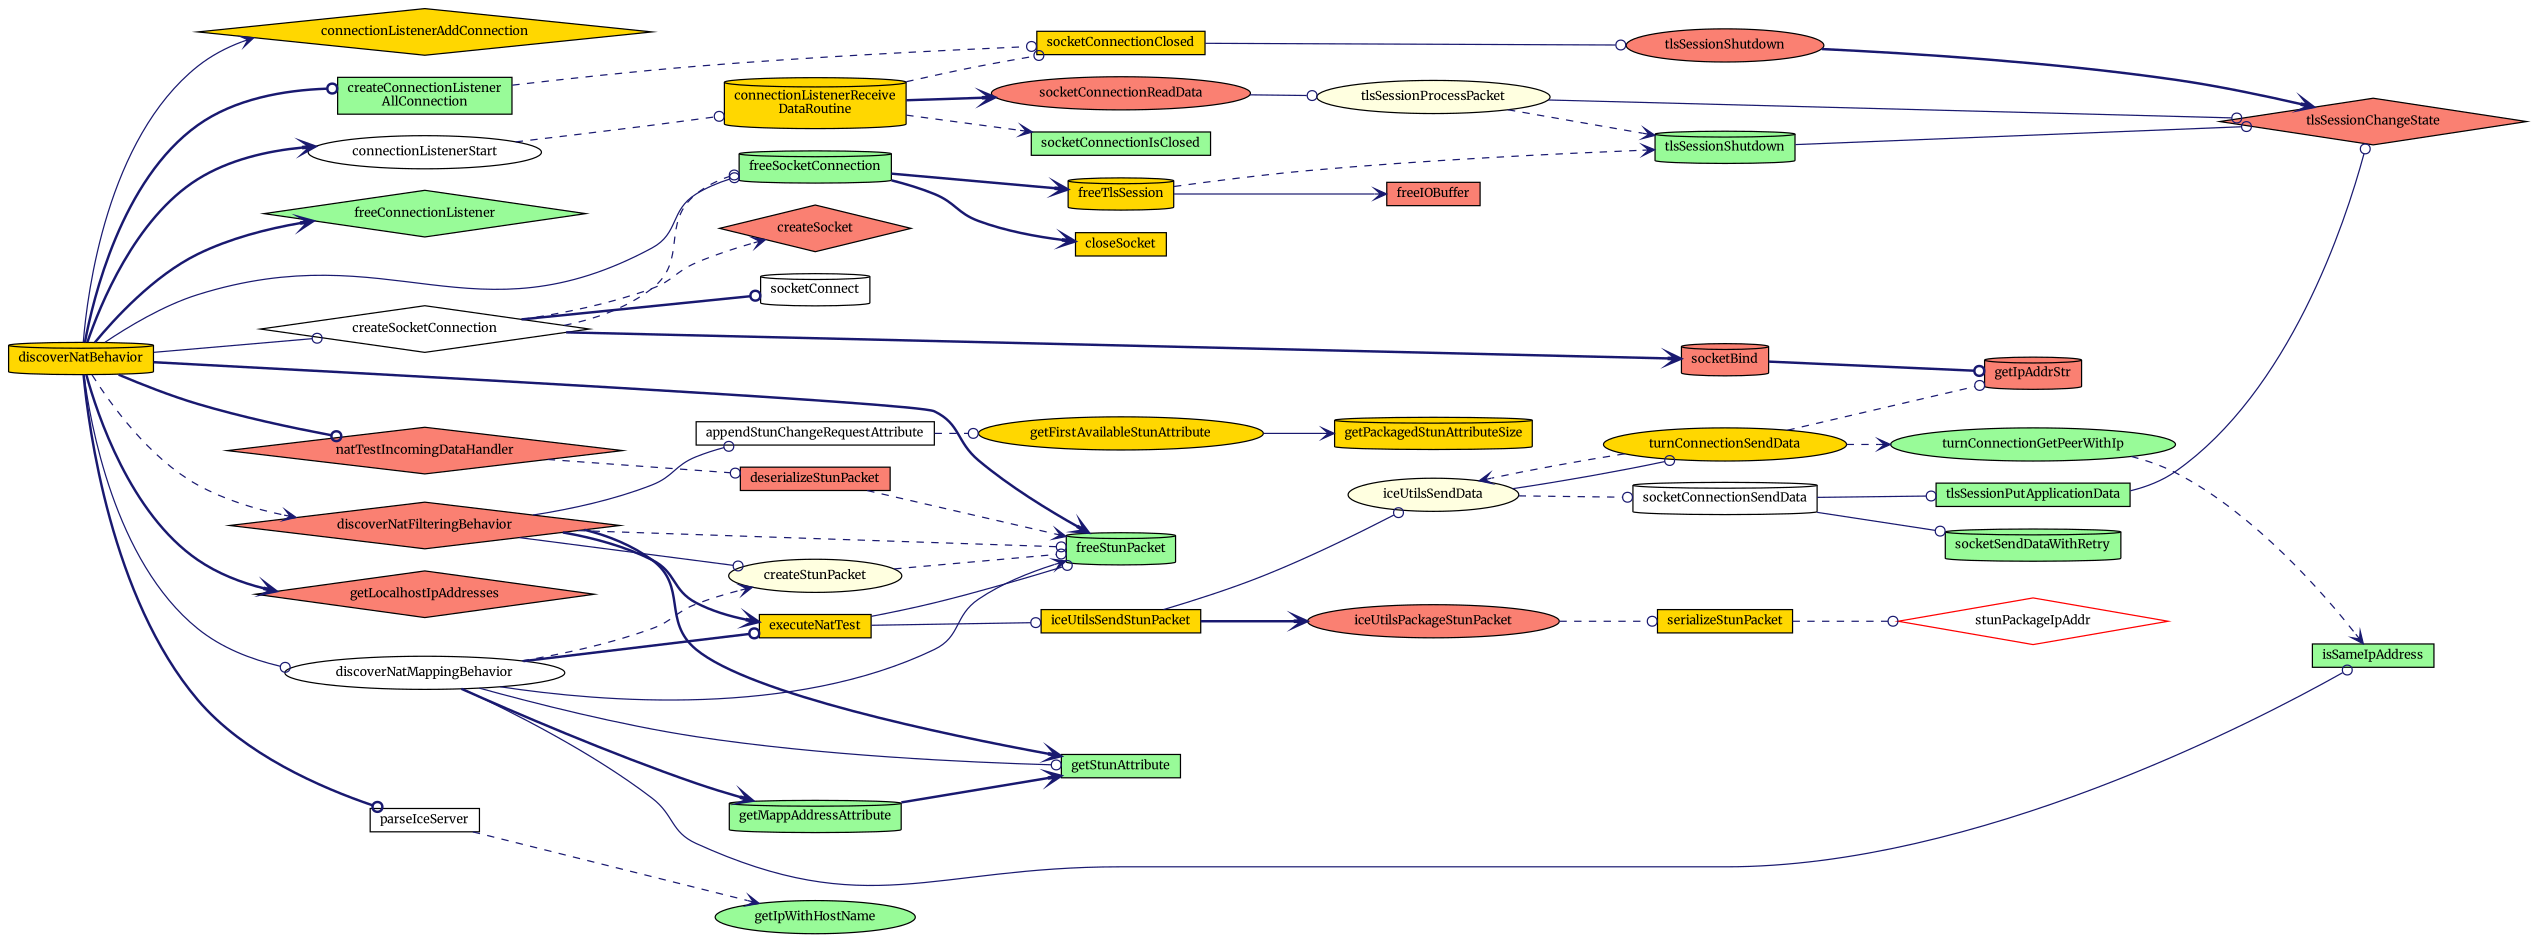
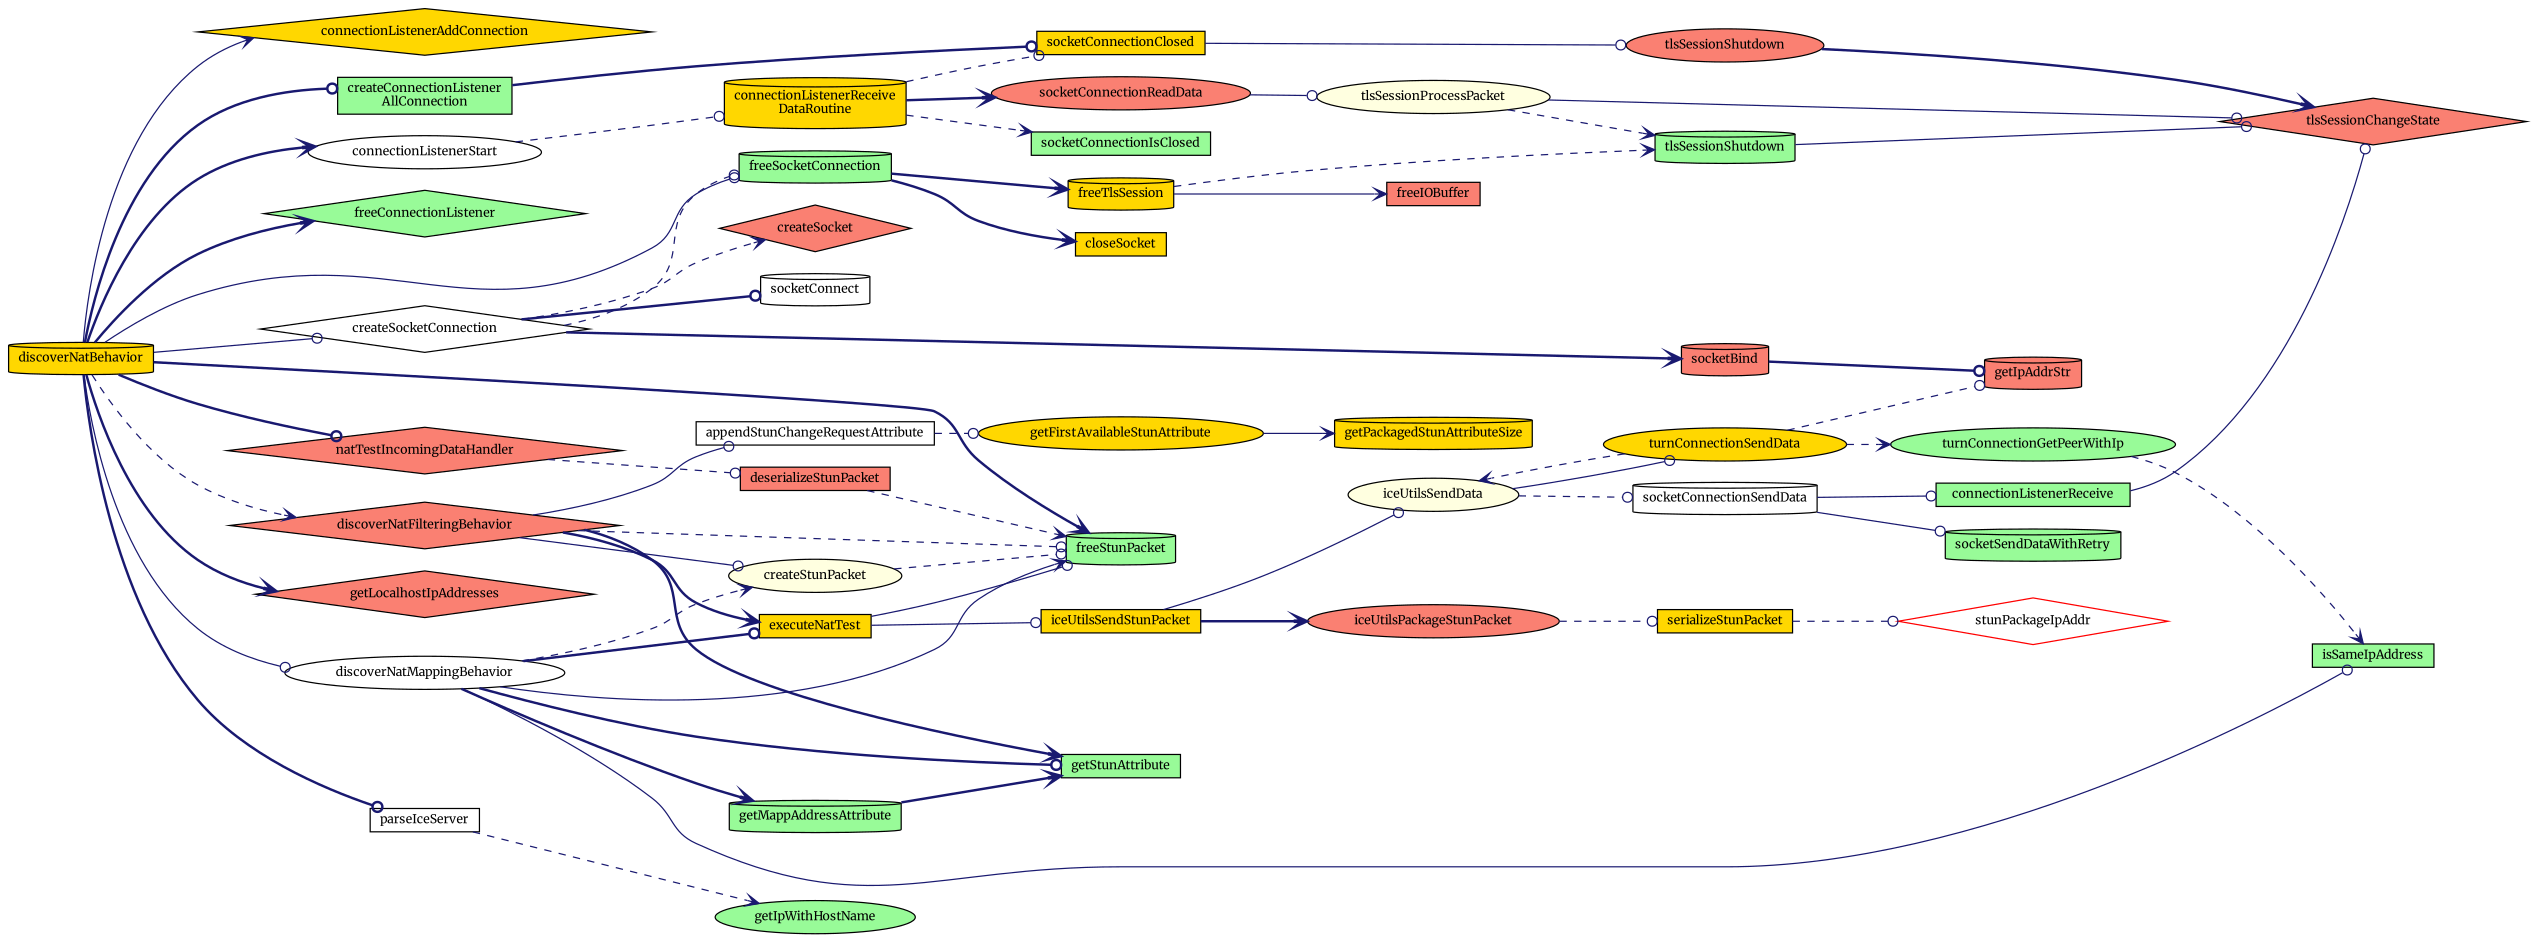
  digraph {
    fontname=Merriweather
    rankdir=LR
    node [color=black fillcolor=palegreen fontname=Merriweather fontsize=10 shape=box style=filled]
    edge [arrowhead=odot color=midnightblue fontname=Merriweather fontsize=10 labelfontname=Helvetica labelfontsize=10 style=dashed]
    n1 [fillcolor=gold fontcolor=black height=0.2 label=discoverNatBehavior shape=cylinder width=0.4]
    n2 [fillcolor=gold height=0.2 label=connectionListenerAddConnection shape=diamond width=0.4]
    n3 [height=0.2 label="createConnectionListener\lAllConnection" width=0.4]
    n4 [fillcolor=white height=0.2 label=connectionListenerStart shape=ellipse width=0.4]
    n5 [height=0.2 label=freeConnectionListener shape=diamond width=0.4]
    n6 [fillcolor=white height=0.2 label=createSocketConnection shape=diamond width=0.4]
    n7 [height=0.2 label=freeSocketConnection shape=cylinder width=0.4]
    n8 [fillcolor=salmon height=0.2 label=discoverNatFilteringBehavior shape=diamond width=0.4]
    n9 [height=0.2 label=freeStunPacket shape=cylinder width=0.4]
    n10 [fillcolor=white height=0.2 label=discoverNatMappingBehavior shape=ellipse width=0.4]
    n11 [fillcolor=salmon height=0.2 label=getLocalhostIpAddresses shape=diamond width=0.4]
    n12 [fillcolor=salmon height=0.2 label=natTestIncomingDataHandler shape=diamond width=0.4]
    n13 [fillcolor=white height=0.2 label=parseIceServer width=0.4]
    n14 [fillcolor=gold height=0.2 label=socketConnectionClosed width=0.4]
    n15 [fillcolor=gold height=0.2 label="connectionListenerReceive\lDataRoutine" shape=cylinder width=0.4]
    n16 [fillcolor=salmon height=0.2 label=createSocket shape=diamond width=0.4]
    n17 [fillcolor=salmon height=0.2 label=socketBind shape=cylinder width=0.4]
    n18 [fillcolor=white height=0.2 label=socketConnect shape=cylinder width=0.4]
    n19 [fillcolor=gold height=0.2 label=closeSocket width=0.4]
    n20 [fillcolor=gold height=0.2 label=freeTlsSession shape=cylinder width=0.4]
    n21 [fillcolor=white height=0.2 label=appendStunChangeRequestAttribute width=0.4]
    n22 [fillcolor=lightyellow height=0.2 label=createStunPacket shape=ellipse width=0.4]
    n23 [fillcolor=gold height=0.2 label=executeNatTest width=0.4]
    n24 [height=0.2 label=getStunAttribute width=0.4]
    n25 [height=0.2 label=isSameIpAddress width=0.4]
    n26 [height=0.2 label=getMappAddressAttribute shape=cylinder width=0.4]
    n27 [fillcolor=salmon height=0.2 label=deserializeStunPacket width=0.4]
    n28 [height=0.2 label=getIpWithHostName shape=ellipse width=0.4]
    n29 [fillcolor=salmon height=0.2 label=tlsSessionShutdown shape=ellipse width=0.4]
    n30 [fillcolor=salmon height=0.2 label=tlsSessionChangeState shape=diamond width=0.4]
    n31 [height=0.2 label=socketConnectionIsClosed width=0.4]
    n32 [fillcolor=salmon height=0.2 label=socketConnectionReadData shape=ellipse width=0.4]
    n33 [fillcolor=lightyellow height=0.2 label=tlsSessionProcessPacket shape=ellipse width=0.4]
    n34 [height=0.2 label=tlsSessionShutdown shape=cylinder width=0.4]
    n35 [fillcolor=salmon height=0.2 label=getIpAddrStr shape=cylinder width=0.4]
    n36 [fillcolor=salmon height=0.2 label=freeIOBuffer width=0.4]
    n37 [fillcolor=gold height=0.2 label=getFirstAvailableStunAttribute shape=ellipse width=0.4]
    n38 [fillcolor=gold height=0.2 label=iceUtilsSendStunPacket width=0.4]
    n39 [fillcolor=gold height=0.2 label=getPackagedStunAttributeSize shape=cylinder width=0.4]
    n40 [fillcolor=salmon height=0.2 label=iceUtilsPackageStunPacket shape=ellipse width=0.4]
    n41 [fillcolor=lightyellow height=0.2 label=iceUtilsSendData shape=ellipse width=0.4]
    n42 [fillcolor=gold height=0.2 label=serializeStunPacket width=0.4]
    n43 [fillcolor=white height=0.2 label=socketConnectionSendData shape=cylinder width=0.4]
    n44 [fillcolor=gold height=0.2 label=turnConnectionSendData shape=ellipse width=0.4]
    n45 [color=red fillcolor=white height=0.2 label=stunPackageIpAddr shape=diamond width=0.4]
    n46 [height=0.2 label=socketSendDataWithRetry shape=cylinder width=0.4]
-   n47 [height=0.2 label=tlsSessionPutApplicationData width=0.4]
+   n47 [height=0.2 label=connectionListenerReceive width=0.4]
    n48 [height=0.2 label=turnConnectionGetPeerWithIp shape=ellipse width=0.4]
    n1 -> n2 [arrowhead=vee style=solid]
    n1 -> n3 [style=bold]
    n1 -> n4 [arrowhead=vee style=bold]
    n1 -> n5 [arrowhead=vee style=bold]
    n1 -> n6 [style=solid]
    n1 -> n7 [style=solid]
    n1 -> n8 [arrowhead=vee]
    n1 -> n9 [arrowhead=vee style=bold]
    n1 -> n10 [style=solid]
    n1 -> n11 [arrowhead=vee style=bold]
    n1 -> n12 [style=bold]
    n1 -> n13 [style=bold]
-   n3 -> n14
+   n3 -> n14 [style=bold]
    n4 -> n15
    n6 -> n7
    n6 -> n16 [arrowhead=vee]
    n6 -> n17 [arrowhead=vee style=bold]
    n6 -> n18 [style=bold]
    n7 -> n19 [arrowhead=vee style=bold]
    n7 -> n20 [arrowhead=vee style=bold]
    n8 -> n9
    n8 -> n21 [style=solid]
    n8 -> n22 [style=solid]
    n8 -> n23 [arrowhead=vee style=bold]
    n8 -> n24 [arrowhead=vee style=bold]
    n10 -> n9 [arrowhead=vee style=solid]
    n10 -> n22 [arrowhead=vee]
    n10 -> n23 [style=bold]
-   n10 -> n24 [style=solid]
+   n10 -> n24 [style=bold]
    n10 -> n25 [style=solid]
    n10 -> n26 [arrowhead=vee style=bold]
    n12 -> n27
    n13 -> n28 [arrowhead=vee]
    n14 -> n29 [style=solid]
    n15 -> n14
    n15 -> n31 [arrowhead=vee]
    n15 -> n32 [arrowhead=vee style=bold]
    n17 -> n35 [style=bold]
    n20 -> n34 [arrowhead=vee]
    n20 -> n36 [arrowhead=vee style=solid]
    n21 -> n37
    n22 -> n9
    n23 -> n9 [style=solid]
    n23 -> n38 [style=solid]
    n26 -> n24 [arrowhead=vee style=bold]
    n27 -> n9 [arrowhead=vee]
    n29 -> n30 [arrowhead=vee style=bold]
    n32 -> n33 [style=solid]
    n33 -> n30 [style=solid]
    n33 -> n34 [arrowhead=vee]
    n34 -> n30 [style=solid]
    n37 -> n39 [arrowhead=vee style=solid]
    n38 -> n40 [arrowhead=vee style=bold]
    n38 -> n41 [style=solid]
    n40 -> n42
    n41 -> n43
    n41 -> n44 [style=solid]
    n42 -> n45
    n43 -> n46 [style=solid]
    n43 -> n47 [style=solid]
    n44 -> n35
    n44 -> n41 [arrowhead=vee]
    n44 -> n48 [arrowhead=vee]
    n47 -> n30 [style=solid]
    n48 -> n25 [arrowhead=vee]
  }
